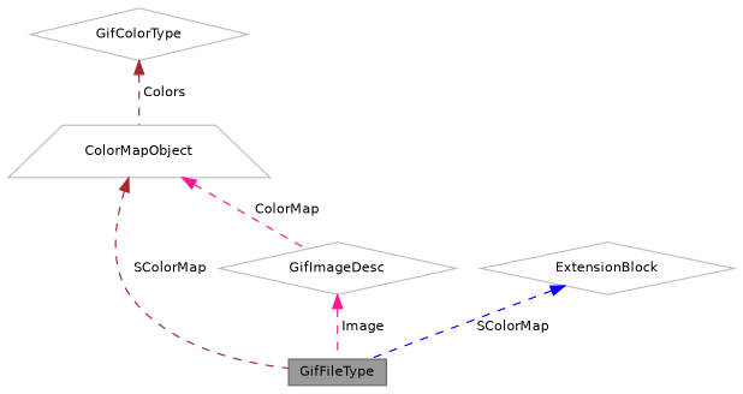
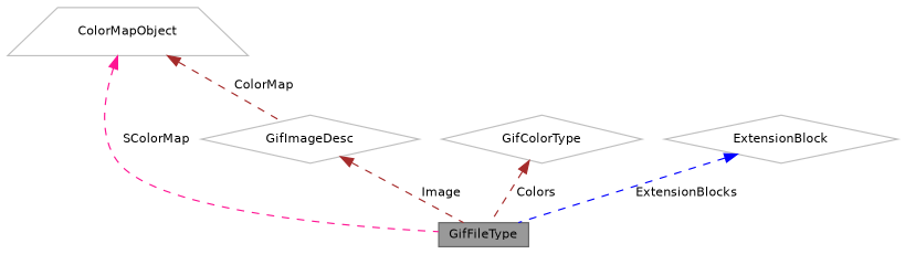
  digraph {
    node [color=grey75 fillcolor=white fontname=Helvetica fontsize=10 shape=diamond style=filled]
    edge [color=deeppink dir=back fontname=Helvetica fontsize=10 labelfontname=Helvetica labelfontsize=10 style=dashed]
    n1 [color=gray40 fillcolor=grey60 fontcolor=black height=0.2 label=GifFileType shape=box width=0.4]
    n2 [height=0.2 label=ColorMapObject shape=trapezium width=0.4]
    n3 [height=0.2 label=GifImageDesc width=0.4]
    n4 [height=0.2 label=GifColorType width=0.4]
    n5 [height=0.2 label=ExtensionBlock width=0.4]
-   n2 -> n1 [color=brown label=" SColorMap"]
-   n2 -> n3 [label=" ColorMap"]
-   n3 -> n1 [label=" Image"]
-   n4 -> n2 [color=brown label=" Colors"]
-   n5 -> n1 [color=blue label=" SColorMap"]
+   n2 -> n1 [label=" SColorMap"]
+   n2 -> n3 [color=brown label=" ColorMap"]
+   n3 -> n1 [color=brown label=" Image"]
+   n4 -> n1 [color=brown label=" Colors"]
+   n5 -> n1 [color=blue label=" ExtensionBlocks"]
  }
